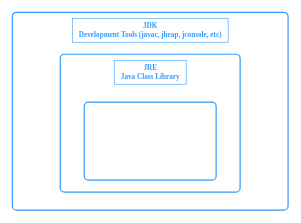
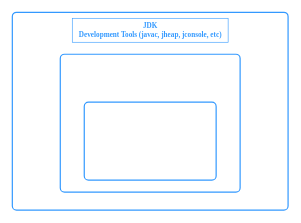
  <mxCell id="0" />
  <mxCell id="1" parent="0" />
  <mxCell id="2" value="" style="rounded=1;whiteSpace=wrap;html=1;absoluteArcSize=1;arcSize=14;strokeWidth=2;strokeColor=#3399FF;fontStyle=1;fontFamily=Times New Roman;fontColor=#3399FF;" parent="1" vertex="1"><mxGeometry x="20" y="20" width="460" height="330" as="geometry" /></mxCell>
  <mxCell id="3" value="JDK&lt;br&gt;Development Tools (javac, jheap, jconsole, etc)" style="text;html=1;align=center;verticalAlign=middle;resizable=0;points=[];autosize=1;strokeColor=#3399FF;fillColor=none;fontStyle=1;fontFamily=Times New Roman;fontColor=#3399FF;" parent="1" vertex="1"><mxGeometry x="120" y="30" width="260" height="40" as="geometry" /></mxCell>
  <mxCell id="4" value="" style="rounded=1;whiteSpace=wrap;html=1;absoluteArcSize=1;arcSize=14;strokeWidth=2;strokeColor=#3399FF;fontStyle=1;fontFamily=Times New Roman;fontColor=#3399FF;" parent="1" vertex="1"><mxGeometry x="100" y="90" width="300" height="230" as="geometry" /></mxCell>
- <mxCell id="5" value="JRE&lt;br&gt;Java Class Library" style="text;html=1;align=center;verticalAlign=middle;resizable=0;points=[];autosize=1;strokeColor=#3399FF;fillColor=none;fontStyle=1;fontFamily=Times New Roman;fontColor=#3399FF;" parent="1" vertex="1"><mxGeometry x="190" y="100" width="120" height="40" as="geometry" /></mxCell>
  <mxCell id="6" value="" style="rounded=1;whiteSpace=wrap;html=1;absoluteArcSize=1;arcSize=14;strokeWidth=2;strokeColor=#3399FF;fontStyle=1;fontFamily=Times New Roman;fontColor=#3399FF;" parent="1" vertex="1"><mxGeometry x="140" y="170" width="220" height="130" as="geometry" /></mxCell>
